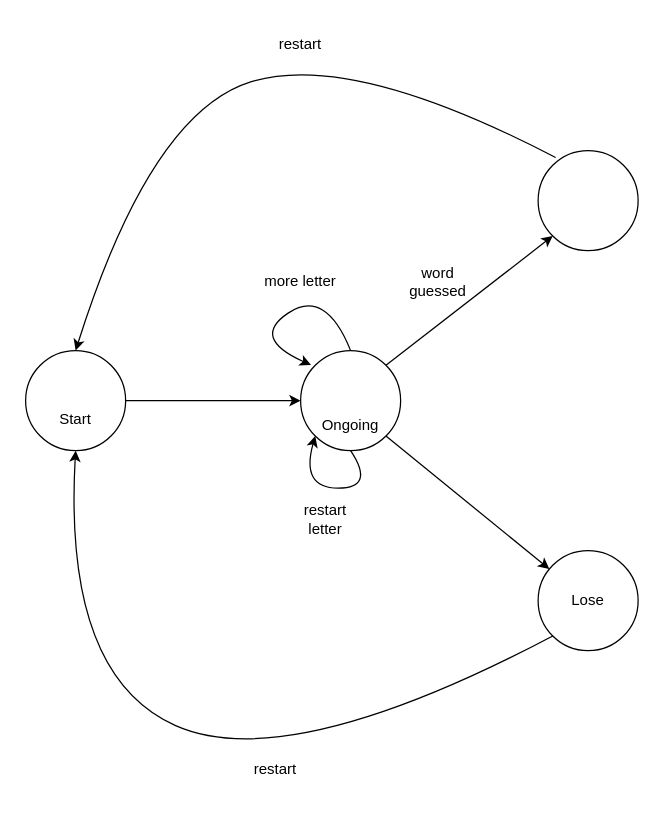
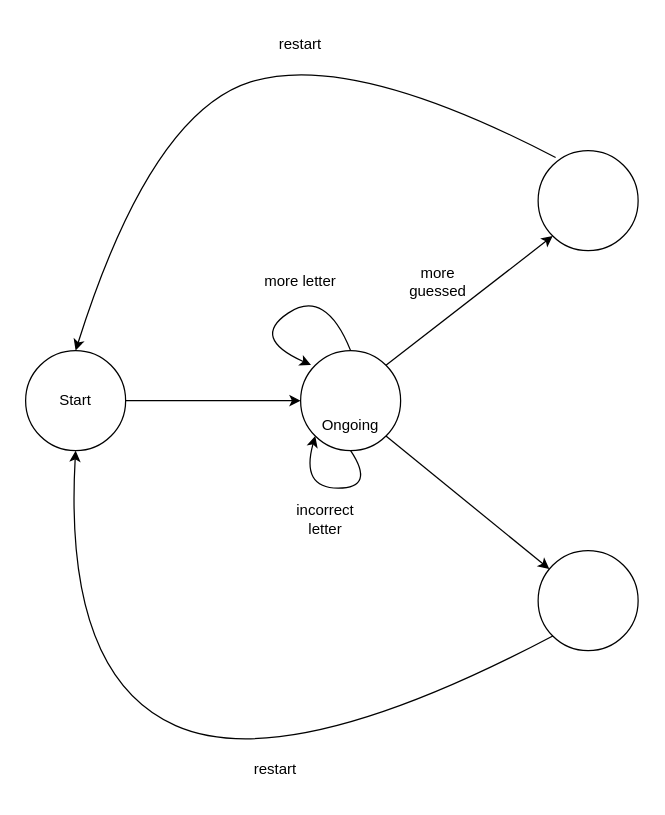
  <mxCell id="0" />
  <mxCell id="1" parent="0" />
  <mxCell id="2" value="" style="ellipse;whiteSpace=wrap;html=1;aspect=fixed;" vertex="1" parent="1"><mxGeometry x="20" y="280" width="80" height="80" as="geometry" /></mxCell>
  <mxCell id="3" value="" style="endArrow=classic;html=1;rounded=0;exitX=1;exitY=0.5;exitDx=0;exitDy=0;entryX=0;entryY=0.5;entryDx=0;entryDy=0;" edge="1" parent="1" source="2" target="4"><mxGeometry width="50" height="50" relative="1" as="geometry"><mxPoint x="70" y="230" as="sourcePoint" /><mxPoint x="520" y="210" as="targetPoint" /></mxGeometry></mxCell>
  <mxCell id="4" value="" style="ellipse;whiteSpace=wrap;html=1;aspect=fixed;" vertex="1" parent="1"><mxGeometry x="240" y="280" width="80" height="80" as="geometry" /></mxCell>
  <mxCell id="5" value="" style="ellipse;whiteSpace=wrap;html=1;aspect=fixed;" vertex="1" parent="1"><mxGeometry x="430" y="120" width="80" height="80" as="geometry" /></mxCell>
  <mxCell id="6" value="" style="ellipse;whiteSpace=wrap;html=1;aspect=fixed;" vertex="1" parent="1"><mxGeometry x="430" y="440" width="80" height="80" as="geometry" /></mxCell>
  <mxCell id="7" value="" style="endArrow=classic;html=1;rounded=0;exitX=1;exitY=1;exitDx=0;exitDy=0;" edge="1" parent="1" source="4" target="6"><mxGeometry width="50" height="50" relative="1" as="geometry"><mxPoint x="280" y="460" as="sourcePoint" /><mxPoint x="330" y="410" as="targetPoint" /></mxGeometry></mxCell>
  <mxCell id="8" value="" style="endArrow=classic;html=1;rounded=0;exitX=1;exitY=0;exitDx=0;exitDy=0;entryX=0;entryY=1;entryDx=0;entryDy=0;" edge="1" parent="1" source="4" target="5"><mxGeometry width="50" height="50" relative="1" as="geometry"><mxPoint x="140" y="190" as="sourcePoint" /><mxPoint x="190" y="140" as="targetPoint" /></mxGeometry></mxCell>
  <mxCell id="9" value="Ongoing" style="text;html=1;align=center;verticalAlign=middle;whiteSpace=wrap;rounded=0;" vertex="1" parent="1"><mxGeometry x="250" y="325" width="60" height="30" as="geometry" /></mxCell>
- <mxCell id="10" value="Start" style="text;html=1;align=center;verticalAlign=middle;whiteSpace=wrap;rounded=0;" vertex="1" parent="1"><mxGeometry x="30" y="320" width="60" height="30" as="geometry" /></mxCell>
- <mxCell id="11" value="Lose" style="text;html=1;align=center;verticalAlign=middle;whiteSpace=wrap;rounded=0;" vertex="1" parent="1"><mxGeometry x="440" y="465" width="60" height="30" as="geometry" /></mxCell>
+ <mxCell id="10" value="Start" style="text;html=1;align=center;verticalAlign=middle;whiteSpace=wrap;rounded=0;" vertex="1" parent="1"><mxGeometry x="30" y="305" width="60" height="30" as="geometry" /></mxCell>
  <mxCell id="12" value="" style="curved=1;endArrow=classic;html=1;rounded=0;entryX=0.104;entryY=0.144;entryDx=0;entryDy=0;entryPerimeter=0;exitX=0.5;exitY=0;exitDx=0;exitDy=0;" edge="1" parent="1" source="4" target="4"><mxGeometry width="50" height="50" relative="1" as="geometry"><mxPoint x="120" y="260" as="sourcePoint" /><mxPoint x="170" y="210" as="targetPoint" /><Array as="points"><mxPoint x="260" y="230" /><mxPoint x="200" y="270" /></Array></mxGeometry></mxCell>
  <mxCell id="13" value="" style="curved=1;endArrow=classic;html=1;rounded=0;entryX=0;entryY=1;entryDx=0;entryDy=0;exitX=0.5;exitY=1;exitDx=0;exitDy=0;" edge="1" parent="1" source="4" target="4"><mxGeometry width="50" height="50" relative="1" as="geometry"><mxPoint x="260" y="440" as="sourcePoint" /><mxPoint x="228" y="452" as="targetPoint" /><Array as="points"><mxPoint x="300" y="390" /><mxPoint x="240" y="390" /></Array></mxGeometry></mxCell>
  <mxCell id="14" value="more letter" style="text;html=1;align=center;verticalAlign=middle;whiteSpace=wrap;rounded=0;" vertex="1" parent="1"><mxGeometry x="210" y="210" width="60" height="30" as="geometry" /></mxCell>
- <mxCell id="15" value="restart letter" style="text;html=1;align=center;verticalAlign=middle;whiteSpace=wrap;rounded=0;" vertex="1" parent="1"><mxGeometry x="230" y="400" width="60" height="30" as="geometry" /></mxCell>
- <mxCell id="16" value="word guessed" style="text;html=1;align=center;verticalAlign=middle;whiteSpace=wrap;rounded=0;" vertex="1" parent="1"><mxGeometry x="320" y="210" width="60" height="30" as="geometry" /></mxCell>
+ <mxCell id="15" value="incorrect letter" style="text;html=1;align=center;verticalAlign=middle;whiteSpace=wrap;rounded=0;" vertex="1" parent="1"><mxGeometry x="230" y="400" width="60" height="30" as="geometry" /></mxCell>
+ <mxCell id="16" value="more guessed" style="text;html=1;align=center;verticalAlign=middle;whiteSpace=wrap;rounded=0;" vertex="1" parent="1"><mxGeometry x="320" y="210" width="60" height="30" as="geometry" /></mxCell>
  <mxCell id="17" value="" style="curved=1;endArrow=classic;html=1;rounded=0;exitX=0.175;exitY=0.069;exitDx=0;exitDy=0;exitPerimeter=0;entryX=0.5;entryY=0;entryDx=0;entryDy=0;" edge="1" parent="1" source="5" target="2"><mxGeometry width="50" height="50" relative="1" as="geometry"><mxPoint x="120" y="140" as="sourcePoint" /><mxPoint x="170" y="90" as="targetPoint" /><Array as="points"><mxPoint x="280" y="40" /><mxPoint x="120" y="90" /></Array></mxGeometry></mxCell>
  <mxCell id="18" value="" style="curved=1;endArrow=classic;html=1;rounded=0;exitX=0;exitY=1;exitDx=0;exitDy=0;entryX=0.5;entryY=1;entryDx=0;entryDy=0;" edge="1" parent="1" source="6" target="2"><mxGeometry width="50" height="50" relative="1" as="geometry"><mxPoint x="494" y="466" as="sourcePoint" /><mxPoint x="110" y="620" as="targetPoint" /><Array as="points"><mxPoint x="230" y="620" /><mxPoint x="50" y="540" /></Array></mxGeometry></mxCell>
  <mxCell id="19" value="restart" style="text;html=1;align=center;verticalAlign=middle;whiteSpace=wrap;rounded=0;" vertex="1" parent="1"><mxGeometry x="210" y="20" width="60" height="30" as="geometry" /></mxCell>
  <mxCell id="20" value="restart" style="text;html=1;align=center;verticalAlign=middle;whiteSpace=wrap;rounded=0;" vertex="1" parent="1"><mxGeometry x="190" y="600" width="60" height="30" as="geometry" /></mxCell>
